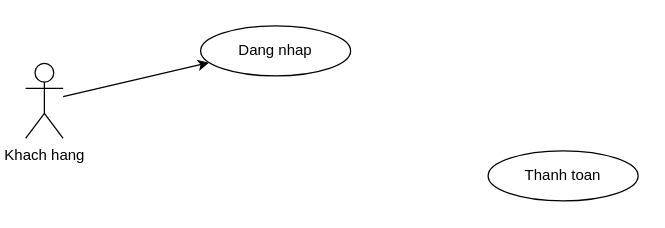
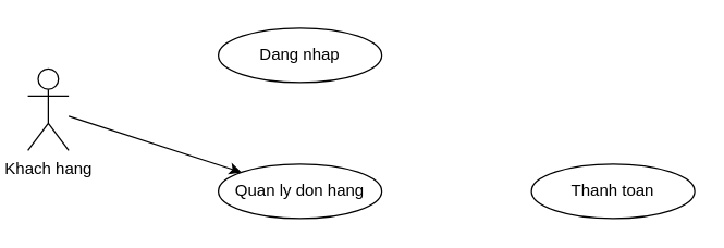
  <mxCell id="0" />
  <mxCell id="1" parent="0" />
+ <mxCell id="2" value="" style="edgeStyle=none;html=1;" edge="1" parent="1" source="3" target="5"><mxGeometry relative="1" as="geometry" /></mxCell>
  <mxCell id="3" value="Khach hang" style="shape=umlActor;verticalLabelPosition=bottom;verticalAlign=top;html=1;outlineConnect=0;" vertex="1" parent="1"><mxGeometry x="20" y="50" width="30" height="60" as="geometry" /></mxCell>
  <mxCell id="4" value="Dang nhap" style="ellipse;whiteSpace=wrap;html=1;" vertex="1" parent="1"><mxGeometry x="160" y="20" width="120" height="40" as="geometry" /></mxCell>
+ <mxCell id="5" value="Quan ly don hang" style="ellipse;whiteSpace=wrap;html=1;" vertex="1" parent="1"><mxGeometry x="160" y="120" width="120" height="40" as="geometry" /></mxCell>
  <mxCell id="6" value="Thanh toan" style="ellipse;whiteSpace=wrap;html=1;" vertex="1" parent="1"><mxGeometry x="390" y="120" width="120" height="40" as="geometry" /></mxCell>
- <mxCell id="7" style="edgeStyle=none;html=1;entryX=0.056;entryY=0.736;entryDx=0;entryDy=0;entryPerimeter=0;" edge="1" parent="1" source="3" target="4"><mxGeometry relative="1" as="geometry" /></mxCell>
